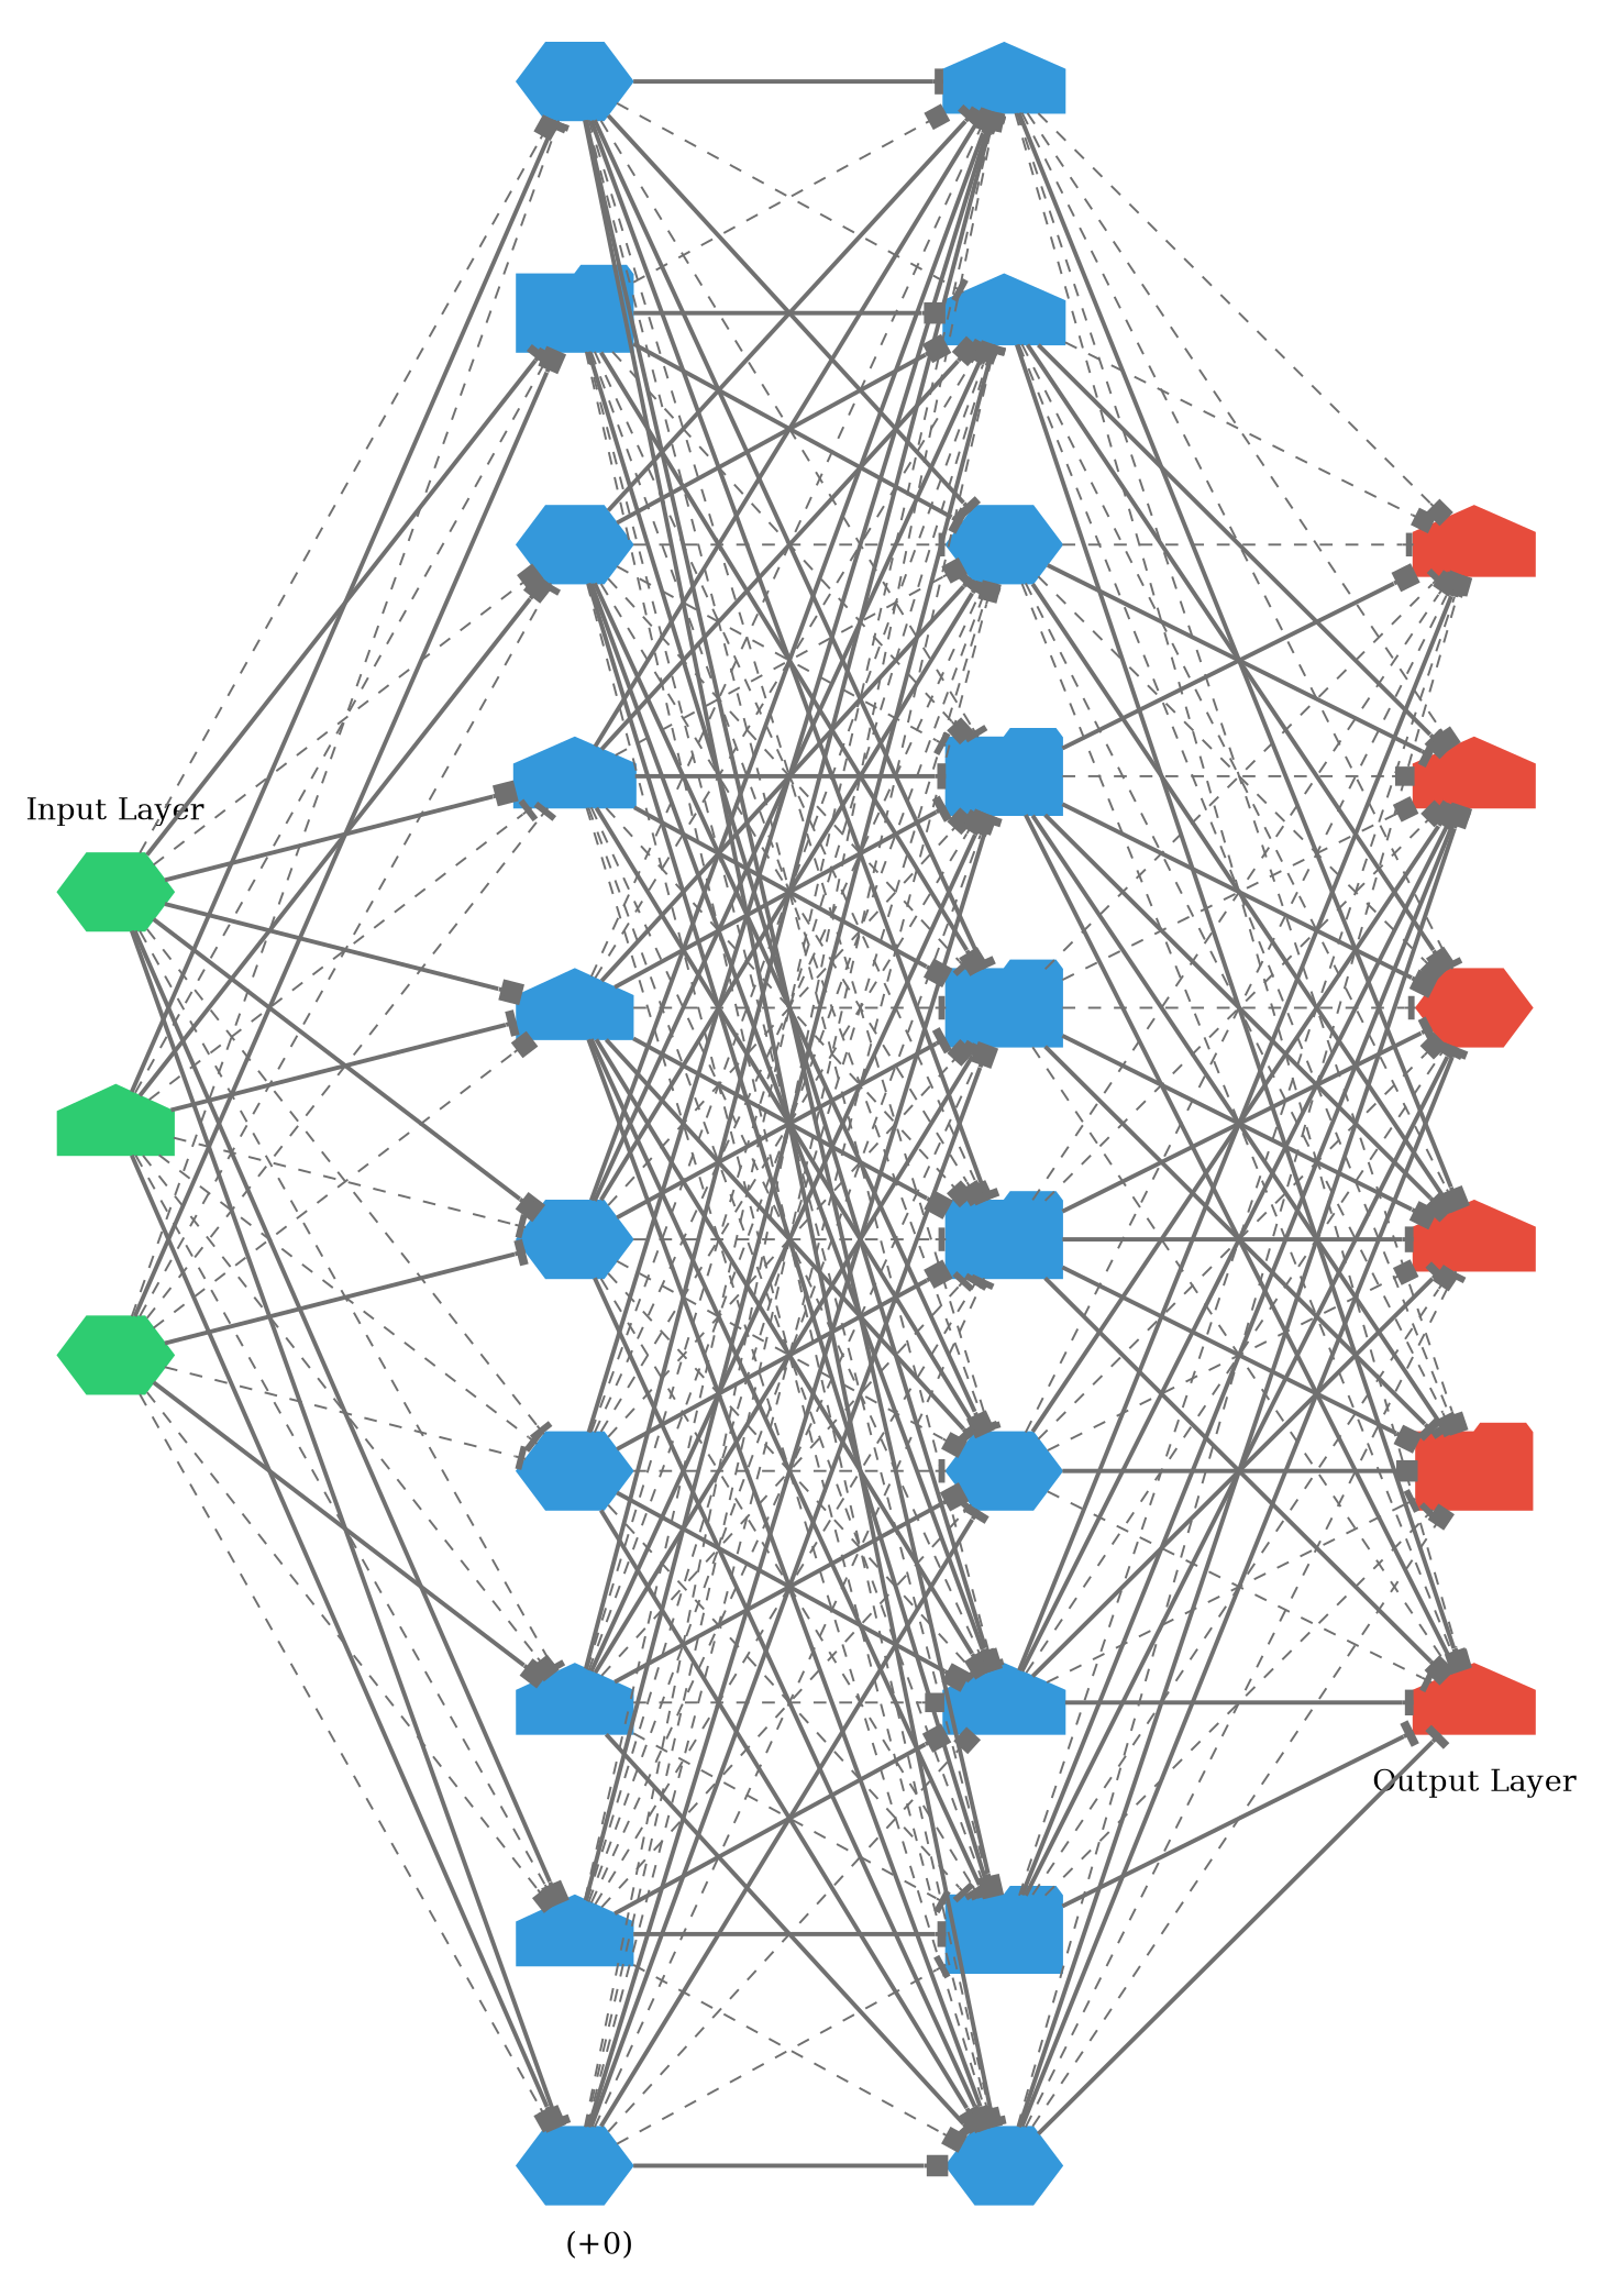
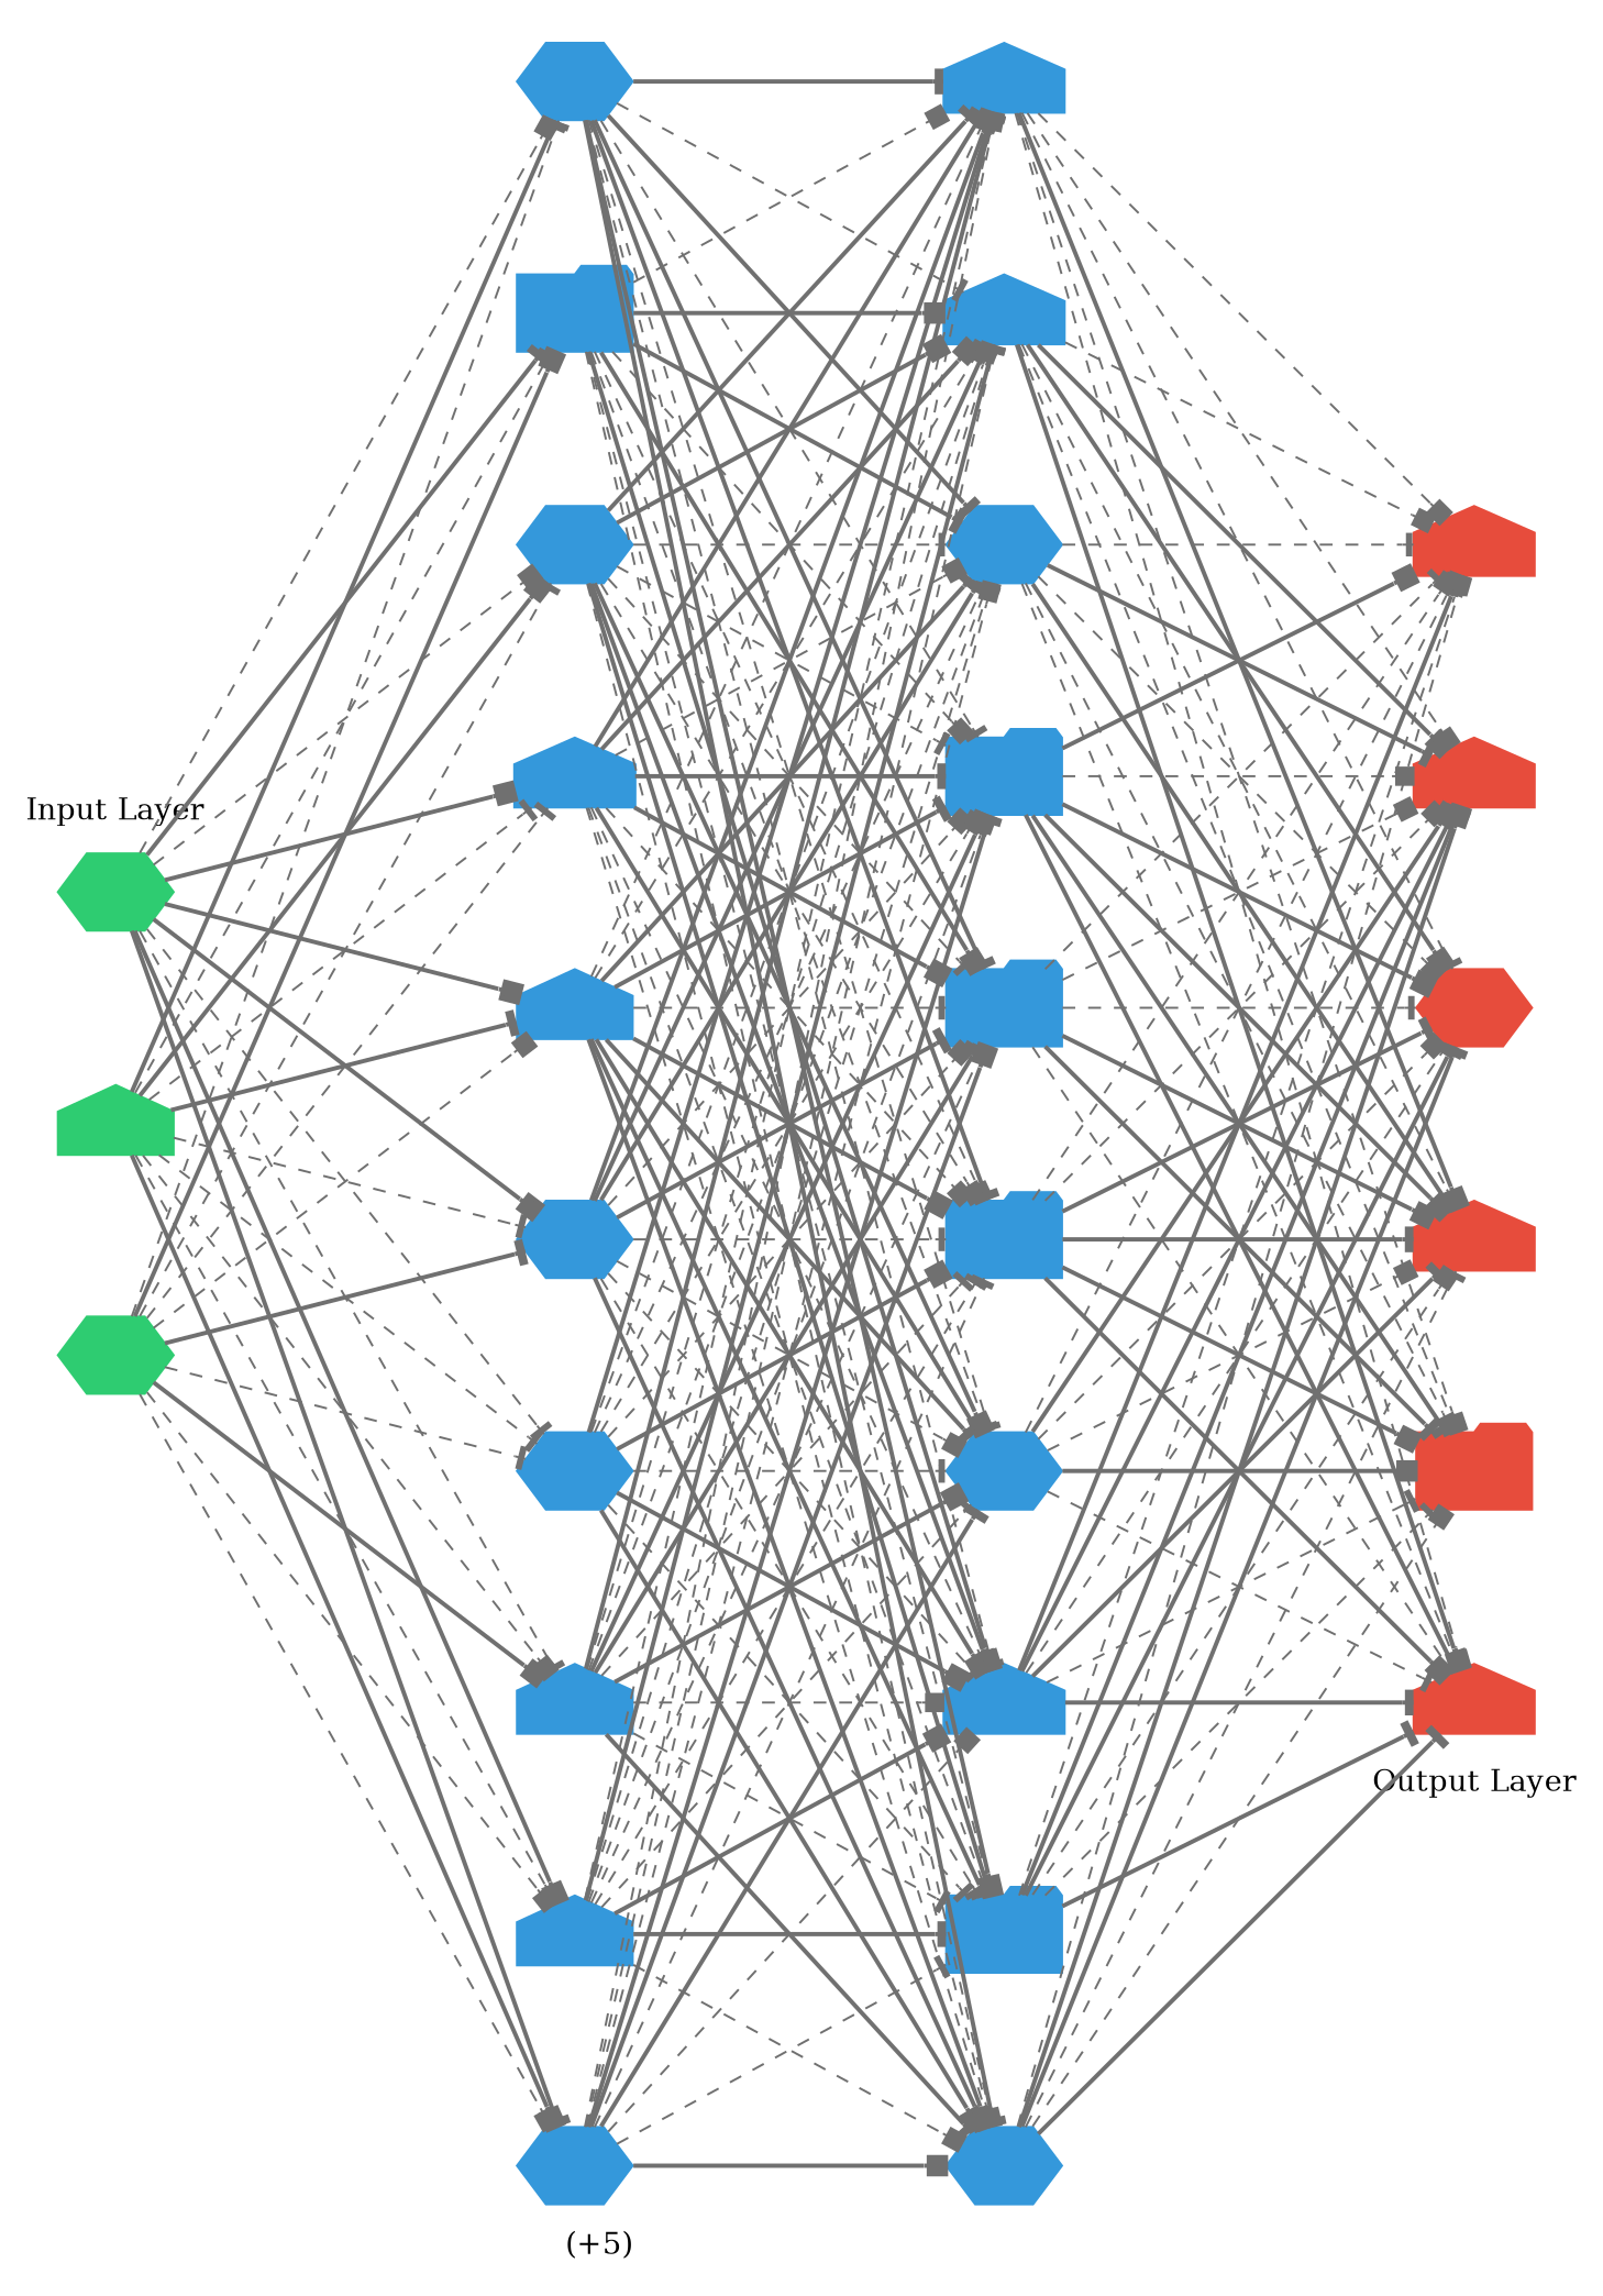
  digraph {
    arrowShape=none
    nodesep=1
    ranksep=2
    splines=false
    rankdir=LR
    node [color="#3498db" fontcolor="#3498db" shape=house style=filled]
    edge [arrowhead=tee color="#707070" style=dashed]
    1 [color="#2ecc71" fontcolor="#2ecc71"]
    2 [color="#2ecc71" fontcolor="#2ecc71" shape=hexagon]
    3 [color="#2ecc71" fontcolor="#2ecc71" shape=hexagon]
    4
    5 [shape=hexagon]
    6 [shape=hexagon]
    7
    8
    9 [shape=hexagon]
    10 [shape=hexagon]
    11 [shape=folder]
    12 [shape=hexagon]
    13
    14 [shape=folder]
    15 [shape=hexagon]
    16
    17
    18 [shape=hexagon]
    19 [shape=folder]
    20 [shape=folder]
    21 [shape=folder]
    22 [shape=hexagon]
    23
    24 [color="#e74c3c" fontcolor="#e74c3c" shape=hexagon]
    25 [color="#e74c3c" fontcolor="#e74c3c"]
    26 [color="#e74c3c" fontcolor="#e74c3c" shape=folder]
    27 [color="#e74c3c" fontcolor="#e74c3c"]
    28 [color="#e74c3c" fontcolor="#e74c3c"]
    29 [color="#e74c3c" fontcolor="#e74c3c"]
    subgraph cluster_1 {
      color=white
      label="\n\n\n\nInput Layer"
      rank=same
      1
      2
      3
    }
    subgraph cluster_2 {
      color=white
-     label=" (+0)"
+     label=" (+5)"
      labeljust=right
      labelloc=b
      rank=same
      4
      5
      6
      7
      8
      9
      10
      11
      12
      13
    }
    subgraph cluster_3 {
      color=white
      labeljust=right
      labelloc=b
      rank=same
      14
      15
      16
      17
      18
      19
      20
      21
      22
      23
    }
    subgraph cluster_4 {
      color=white
      label="Output Layer"
      labeljust=1
      labelloc=bottom
      rank=same
      24
      25
      26
      27
      28
      29
    }
    1 -> 4 [style=bold]
    1 -> 5
    1 -> 6
    1 -> 7 [arrowhead=box]
    1 -> 8 [arrowhead=box]
    1 -> 9 [arrowhead=box style=bold]
    1 -> 10 [style=bold]
    1 -> 11
    1 -> 12 [arrowhead=box style=bold]
    1 -> 13
    2 -> 4 [arrowhead=box]
    2 -> 5 [style=bold]
    2 -> 6
    2 -> 7 [arrowhead=box style=bold]
    2 -> 8 [arrowhead=box]
    2 -> 9 [arrowhead=box]
    2 -> 10
    2 -> 11 [arrowhead=box style=bold]
    2 -> 12
    2 -> 13
    3 -> 4 [arrowhead=box style=bold]
    3 -> 5 [arrowhead=box style=bold]
    3 -> 6
    3 -> 7
    3 -> 8 [arrowhead=box style=bold]
    3 -> 9 [style=bold]
    3 -> 10 [arrowhead=box]
    3 -> 11 [style=bold]
    3 -> 12 [arrowhead=box]
    3 -> 13 [arrowhead=box style=bold]
    4 -> 14 [style=bold]
    4 -> 15 [arrowhead=box style=bold]
    4 -> 16
    4 -> 17 [arrowhead=box]
    4 -> 18 [style=bold]
    4 -> 19 [style=bold]
    4 -> 20
    4 -> 21 [arrowhead=box style=bold]
    4 -> 22 [style=bold]
    4 -> 23 [arrowhead=box style=bold]
    5 -> 14
    5 -> 15 [arrowhead=box style=bold]
    5 -> 16 [arrowhead=box style=bold]
    5 -> 17 [style=bold]
    5 -> 18 [style=bold]
    5 -> 19 [arrowhead=box]
    5 -> 20 [style=bold]
    5 -> 21
    5 -> 22 [arrowhead=box]
    5 -> 23
    6 -> 14
    6 -> 15 [arrowhead=box style=bold]
    6 -> 16 [style=bold]
    6 -> 17 [arrowhead=box]
    6 -> 18
    6 -> 19 [arrowhead=box]
    6 -> 20 [arrowhead=box]
    6 -> 21 [arrowhead=box style=bold]
    6 -> 22
    6 -> 23 [arrowhead=box style=bold]
    7 -> 14
    7 -> 15 [style=bold]
    7 -> 16 [style=bold]
    7 -> 17
    7 -> 18
    7 -> 19 [arrowhead=box style=bold]
    7 -> 20 [style=bold]
    7 -> 21
    7 -> 22 [arrowhead=box style=bold]
    7 -> 23 [arrowhead=box]
    8 -> 14 [style=bold]
    8 -> 15 [arrowhead=box]
    8 -> 16
    8 -> 17 [style=bold]
    8 -> 18
    8 -> 19 [arrowhead=box]
    8 -> 20
    8 -> 21
    8 -> 22
    8 -> 23 [arrowhead=box style=bold]
    9 -> 14
    9 -> 15 [arrowhead=box style=bold]
    9 -> 16 [arrowhead=box]
    9 -> 17
    9 -> 18 [arrowhead=box]
    9 -> 19 [style=bold]
    9 -> 20 [arrowhead=box style=bold]
    9 -> 21
    9 -> 22 [style=bold]
    9 -> 23 [arrowhead=box]
    10 -> 14 [arrowhead=box style=bold]
    10 -> 15 [style=bold]
    10 -> 16 [style=bold]
    10 -> 17
    10 -> 18 [style=bold]
    10 -> 19
    10 -> 20 [style=bold]
    10 -> 21 [style=bold]
    10 -> 22
    10 -> 23
    11 -> 14 [arrowhead=box]
    11 -> 15 [arrowhead=box]
    11 -> 16 [arrowhead=box]
    11 -> 17 [arrowhead=box style=bold]
    11 -> 18 [style=bold]
    11 -> 19 [arrowhead=box]
    11 -> 20 [arrowhead=box style=bold]
    11 -> 21 [arrowhead=box]
    11 -> 22
    11 -> 23 [arrowhead=box style=bold]
    12 -> 14 [style=bold]
    12 -> 15
    12 -> 16 [style=bold]
    12 -> 17 [arrowhead=box style=bold]
    12 -> 18
    12 -> 19
    12 -> 20
    12 -> 21 [arrowhead=box]
    12 -> 22 [arrowhead=box style=bold]
    12 -> 23 [arrowhead=box style=bold]
    13 -> 14
    13 -> 15
    13 -> 16 [style=bold]
    13 -> 17 [arrowhead=box style=bold]
    13 -> 18 [arrowhead=box]
    13 -> 19 [style=bold]
    13 -> 20 [arrowhead=box style=bold]
    13 -> 21 [arrowhead=box]
    13 -> 22 [style=bold]
    13 -> 23
    14 -> 24 [style=bold]
    14 -> 25 [arrowhead=box]
    14 -> 26
    14 -> 27 [style=bold]
    14 -> 28 [arrowhead=box]
    14 -> 29 [style=bold]
    15 -> 24 [style=bold]
    15 -> 25
    15 -> 26 [arrowhead=box]
    15 -> 27 [style=bold]
    15 -> 28 [arrowhead=box]
    15 -> 29 [arrowhead=box style=bold]
    16 -> 24
    16 -> 25 [arrowhead=box style=bold]
    16 -> 26 [arrowhead=box]
    16 -> 27 [arrowhead=box]
    16 -> 28 [arrowhead=box]
    16 -> 29 [arrowhead=box]
    17 -> 24 [arrowhead=box style=bold]
    17 -> 25 [arrowhead=box]
    17 -> 26
    17 -> 27 [arrowhead=box style=bold]
    17 -> 28 [arrowhead=box]
    17 -> 29 [arrowhead=box style=bold]
    18 -> 24 [arrowhead=box]
    18 -> 25 [style=bold]
    18 -> 26 [arrowhead=box]
    18 -> 27
    18 -> 28
    18 -> 29 [style=bold]
    19 -> 24 [arrowhead=box style=bold]
    19 -> 25 [arrowhead=box style=bold]
    19 -> 26 [style=bold]
    19 -> 27 [style=bold]
    19 -> 28 [arrowhead=box style=bold]
    19 -> 29 [arrowhead=box]
    20 -> 24
    20 -> 25 [arrowhead=box style=bold]
    20 -> 26 [style=bold]
    20 -> 27
    20 -> 28
    20 -> 29 [arrowhead=box]
    21 -> 24 [style=bold]
    21 -> 25 [style=bold]
    21 -> 26 [arrowhead=box style=bold]
    21 -> 27 [arrowhead=box style=bold]
    21 -> 28 [arrowhead=box]
    21 -> 29 [arrowhead=box]
    22 -> 24 [arrowhead=box]
    22 -> 25 [arrowhead=box]
    22 -> 26 [arrowhead=box style=bold]
    22 -> 27
    22 -> 28 [arrowhead=box]
    22 -> 29 [arrowhead=box style=bold]
    23 -> 24
    23 -> 25 [style=bold]
    23 -> 26
    23 -> 27 [style=bold]
    23 -> 28 [arrowhead=box style=bold]
    23 -> 29 [style=bold]
  }
